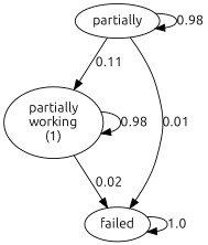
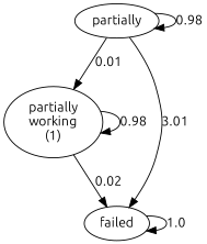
  digraph {
    fontname=Ubuntu
    node [fontname=Ubuntu]
    edge [connectionstyle="arc3,rad=-5" fontname=Ubuntu weight=0.98]
    n1 [label=partially]
    n2 [label="partially\n working \n(1)"]
    n3 [label=failed]
    n1 -> n1 [label=0.98]
-   n1 -> n2 [label=0.11 weight=0.01]
-   n1 -> n3 [label=0.01 weight=0.01]
+   n1 -> n2 [label=0.01 weight=0.01]
+   n1 -> n3 [label=3.01 weight=0.01]
    n2 -> n2 [label=0.98]
    n2 -> n3 [label=0.02 weight=0.02]
    n3 -> n3 [label=1.0 weight=1.0]
  }
